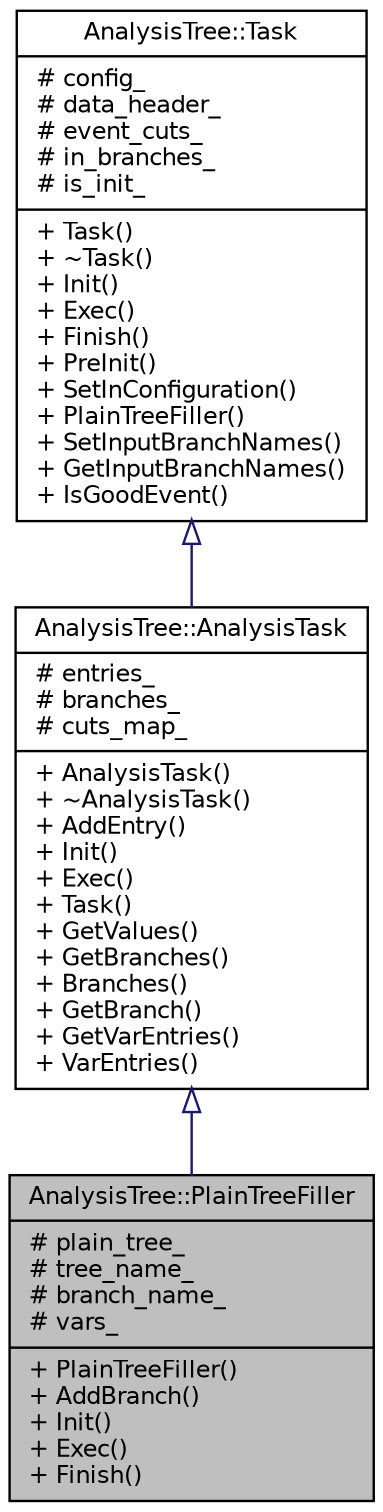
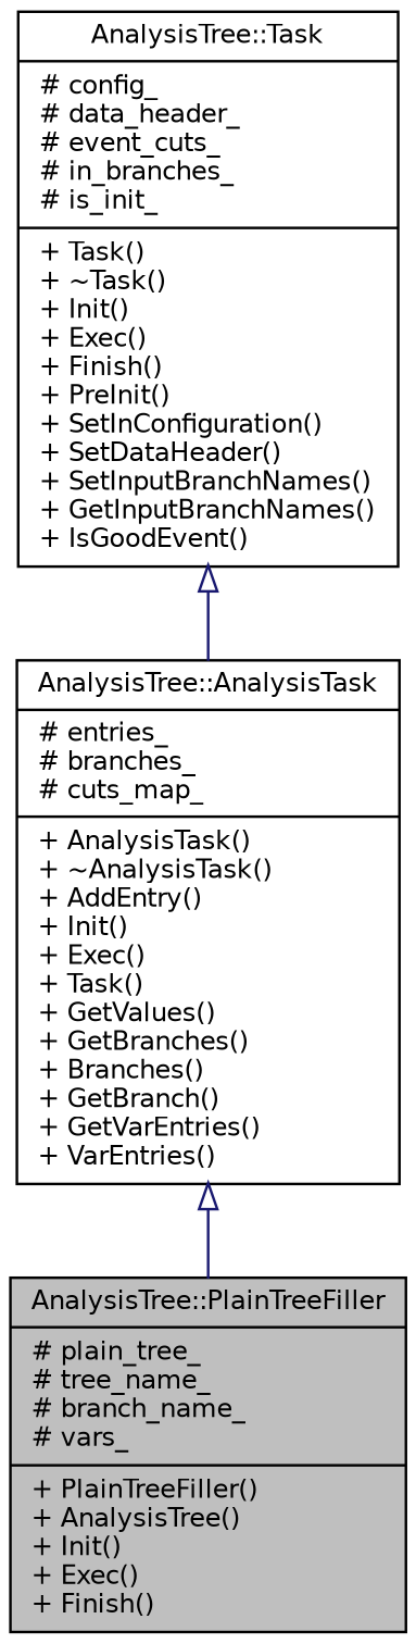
  digraph {
    node [color=black fillcolor=white fontname=Helvetica fontsize=10 shape=record style=filled]
    edge [arrowtail=onormal color=midnightblue dir=back fontname=Helvetica fontsize=10 labelfontname=Helvetica labelfontsize=10 style=solid]
-   n1 [fillcolor=grey75 fontcolor=black height=0.2 label="{AnalysisTree::PlainTreeFiller\n|# plain_tree_\l# tree_name_\l# branch_name_\l# vars_\l|+ PlainTreeFiller()\l+ AddBranch()\l+ Init()\l+ Exec()\l+ Finish()\l}" width=0.4]
+   n1 [fillcolor=grey75 fontcolor=black height=0.2 label="{AnalysisTree::PlainTreeFiller\n|# plain_tree_\l# tree_name_\l# branch_name_\l# vars_\l|+ PlainTreeFiller()\l+ AnalysisTree()\l+ Init()\l+ Exec()\l+ Finish()\l}" width=0.4]
    n2 [height=0.2 label="{AnalysisTree::AnalysisTask\n|# entries_\l# branches_\l# cuts_map_\l|+ AnalysisTask()\l+ ~AnalysisTask()\l+ AddEntry()\l+ Init()\l+ Exec()\l+ Task()\l+ GetValues()\l+ GetBranches()\l+ Branches()\l+ GetBranch()\l+ GetVarEntries()\l+ VarEntries()\l}" width=0.4]
-   n3 [height=0.2 label="{AnalysisTree::Task\n|# config_\l# data_header_\l# event_cuts_\l# in_branches_\l# is_init_\l|+ Task()\l+ ~Task()\l+ Init()\l+ Exec()\l+ Finish()\l+ PreInit()\l+ SetInConfiguration()\l+ PlainTreeFiller()\l+ SetInputBranchNames()\l+ GetInputBranchNames()\l+ IsGoodEvent()\l}" width=0.4]
+   n3 [height=0.2 label="{AnalysisTree::Task\n|# config_\l# data_header_\l# event_cuts_\l# in_branches_\l# is_init_\l|+ Task()\l+ ~Task()\l+ Init()\l+ Exec()\l+ Finish()\l+ PreInit()\l+ SetInConfiguration()\l+ SetDataHeader()\l+ SetInputBranchNames()\l+ GetInputBranchNames()\l+ IsGoodEvent()\l}" width=0.4]
    n2 -> n1
    n3 -> n2
  }
